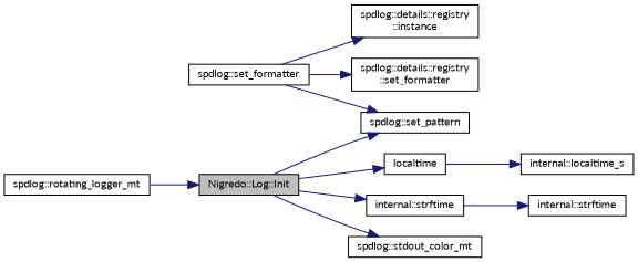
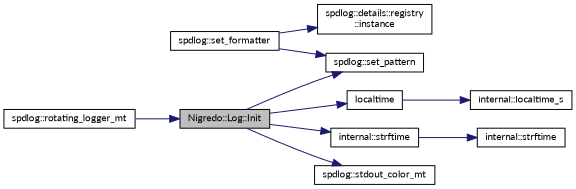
  digraph {
    fontname=Lato
    rankdir=LR
    node [color=black fillcolor=white fontname=Lato fontsize=10 shape=record style=filled]
    edge [color=midnightblue fontname=Lato fontsize=10 labelfontname=Helvetica labelfontsize=10 style=solid]
    n1 [fillcolor=grey75 fontcolor=black height=0.2 label="Nigredo::Log::Init" width=0.4]
    n2 [height=0.2 label="spdlog::set_pattern" width=0.4]
    n3 [height=0.2 label=localtime width=0.4]
    n4 [height=0.2 label="internal::strftime" width=0.4]
    n5 [height=0.2 label="spdlog::stdout_color_mt" width=0.4]
    n6 [height=0.2 label="internal::localtime_s" width=0.4]
    n7 [height=0.2 label="internal::strftime" width=0.4]
    n8 [height=0.2 label="spdlog::rotating_logger_mt" width=0.4]
    n9 [height=0.2 label="spdlog::set_formatter" width=0.4]
    n10 [height=0.2 label="spdlog::details::registry\l::instance" width=0.4]
-   n11 [height=0.2 label="spdlog::details::registry\l::set_formatter" width=0.4]
    n1 -> n2
    n1 -> n3
    n1 -> n4
    n1 -> n5
    n3 -> n6
    n4 -> n7
    n8 -> n1
    n9 -> n2
    n9 -> n10
-   n9 -> n11
  }
